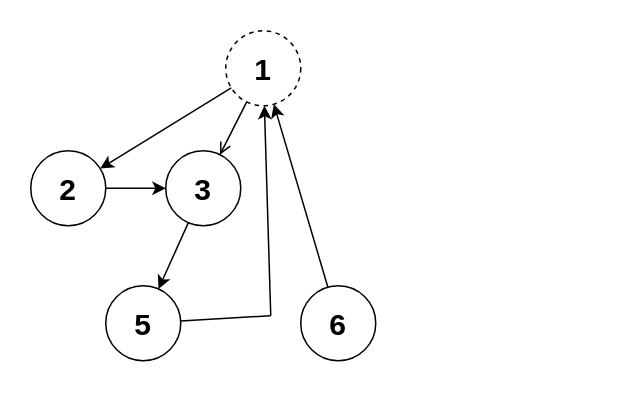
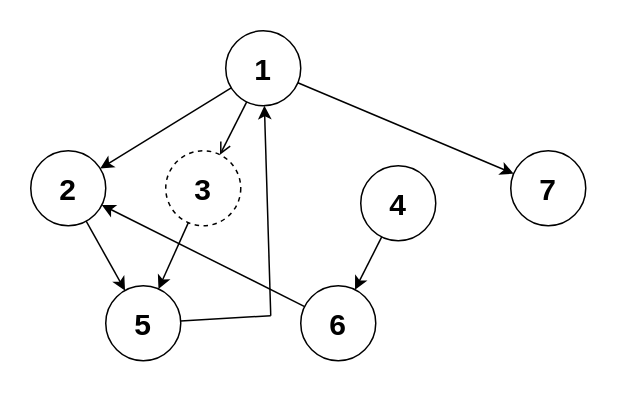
  <mxCell id="0" />
  <mxCell id="1" parent="0" />
- <mxCell id="2" value="&lt;font style=&quot;font-size: 20px&quot;&gt;&lt;b&gt;1&lt;/b&gt;&lt;/font&gt;" style="ellipse;whiteSpace=wrap;html=1;aspect=fixed;dashed=1;" vertex="1" parent="1"><mxGeometry x="150" y="20" width="50" height="50" as="geometry" /></mxCell>
+ <mxCell id="2" value="&lt;font style=&quot;font-size: 20px&quot;&gt;&lt;b&gt;1&lt;/b&gt;&lt;/font&gt;" style="ellipse;whiteSpace=wrap;html=1;aspect=fixed;" vertex="1" parent="1"><mxGeometry x="150" y="20" width="50" height="50" as="geometry" /></mxCell>
  <mxCell id="3" value="&lt;font style=&quot;font-size: 20px&quot;&gt;&lt;b&gt;2&lt;/b&gt;&lt;/font&gt;" style="ellipse;whiteSpace=wrap;html=1;aspect=fixed;" vertex="1" parent="1"><mxGeometry x="20" y="100" width="50" height="50" as="geometry" /></mxCell>
- <mxCell id="4" value="&lt;font style=&quot;font-size: 20px&quot;&gt;&lt;b&gt;3&lt;/b&gt;&lt;/font&gt;" style="ellipse;whiteSpace=wrap;html=1;aspect=fixed;" vertex="1" parent="1"><mxGeometry x="110" y="100" width="50" height="50" as="geometry" /></mxCell>
+ <mxCell id="4" value="&lt;font style=&quot;font-size: 20px&quot;&gt;&lt;b&gt;3&lt;/b&gt;&lt;/font&gt;" style="ellipse;whiteSpace=wrap;html=1;aspect=fixed;dashed=1;" vertex="1" parent="1"><mxGeometry x="110" y="100" width="50" height="50" as="geometry" /></mxCell>
  <mxCell id="5" value="&lt;font style=&quot;font-size: 20px&quot;&gt;&lt;b&gt;5&lt;/b&gt;&lt;/font&gt;" style="ellipse;whiteSpace=wrap;html=1;aspect=fixed;" vertex="1" parent="1"><mxGeometry x="70" y="190" width="50" height="50" as="geometry" /></mxCell>
  <mxCell id="6" value="" style="endArrow=classic;html=1;" edge="1" parent="1" source="2" target="3"><mxGeometry width="50" height="50" relative="1" as="geometry"><mxPoint x="190" y="150" as="sourcePoint" /><mxPoint x="240" y="100" as="targetPoint" /></mxGeometry></mxCell>
  <mxCell id="7" value="" style="endArrow=open;html=1;" edge="1" parent="1" source="2" target="4"><mxGeometry width="50" height="50" relative="1" as="geometry"><mxPoint x="190" y="150" as="sourcePoint" /><mxPoint x="240" y="100" as="targetPoint" /></mxGeometry></mxCell>
- <mxCell id="8" value="" style="endArrow=classic;html=1;" edge="1" parent="1" source="3" target="4"><mxGeometry width="50" height="50" relative="1" as="geometry"><mxPoint x="190" y="150" as="sourcePoint" /><mxPoint x="240" y="100" as="targetPoint" /></mxGeometry></mxCell>
+ <mxCell id="8" value="" style="endArrow=classic;html=1;" edge="1" parent="1" source="3" target="5"><mxGeometry width="50" height="50" relative="1" as="geometry"><mxPoint x="190" y="150" as="sourcePoint" /><mxPoint x="240" y="100" as="targetPoint" /></mxGeometry></mxCell>
  <mxCell id="9" value="" style="endArrow=classic;html=1;" edge="1" parent="1" source="4" target="5"><mxGeometry width="50" height="50" relative="1" as="geometry"><mxPoint x="190" y="150" as="sourcePoint" /><mxPoint x="240" y="100" as="targetPoint" /></mxGeometry></mxCell>
+ <mxCell id="10" value="&lt;font style=&quot;font-size: 20px&quot;&gt;&lt;b&gt;7&lt;/b&gt;&lt;/font&gt;" style="ellipse;whiteSpace=wrap;html=1;aspect=fixed;" vertex="1" parent="1"><mxGeometry x="340" y="100" width="50" height="50" as="geometry" /></mxCell>
+ <mxCell id="11" value="" style="endArrow=classic;html=1;" edge="1" parent="1" source="2" target="10"><mxGeometry width="50" height="50" relative="1" as="geometry"><mxPoint x="190" y="150" as="sourcePoint" /><mxPoint x="240" y="100" as="targetPoint" /></mxGeometry></mxCell>
  <mxCell id="12" value="" style="endArrow=none;html=1;" edge="1" parent="1" source="5"><mxGeometry width="50" height="50" relative="1" as="geometry"><mxPoint x="190" y="150" as="sourcePoint" /><mxPoint x="180" y="210" as="targetPoint" /></mxGeometry></mxCell>
  <mxCell id="13" value="" style="endArrow=classic;html=1;" edge="1" parent="1" target="2"><mxGeometry width="50" height="50" relative="1" as="geometry"><mxPoint x="180" y="210" as="sourcePoint" /><mxPoint x="240" y="100" as="targetPoint" /></mxGeometry></mxCell>
+ <mxCell id="14" value="&lt;font style=&quot;font-size: 20px&quot;&gt;&lt;b&gt;4&lt;/b&gt;&lt;/font&gt;" style="ellipse;whiteSpace=wrap;html=1;aspect=fixed;" vertex="1" parent="1"><mxGeometry x="240" y="110" width="50" height="50" as="geometry" /></mxCell>
  <mxCell id="15" value="&lt;font style=&quot;font-size: 20px&quot;&gt;&lt;b&gt;6&lt;/b&gt;&lt;/font&gt;" style="ellipse;whiteSpace=wrap;html=1;aspect=fixed;" vertex="1" parent="1"><mxGeometry x="200" y="190" width="50" height="50" as="geometry" /></mxCell>
- <mxCell id="17" value="" style="endArrow=classic;html=1;" edge="1" parent="1" source="15" target="2"><mxGeometry width="50" height="50" relative="1" as="geometry"><mxPoint x="210" y="170" as="sourcePoint" /><mxPoint x="260" y="120" as="targetPoint" /></mxGeometry></mxCell>
+ <mxCell id="16" value="" style="endArrow=classic;html=1;" edge="1" parent="1" source="14" target="15"><mxGeometry width="50" height="50" relative="1" as="geometry"><mxPoint x="210" y="170" as="sourcePoint" /><mxPoint x="260" y="120" as="targetPoint" /></mxGeometry></mxCell>
+ <mxCell id="17" value="" style="endArrow=classic;html=1;" edge="1" parent="1" source="15" target="3"><mxGeometry width="50" height="50" relative="1" as="geometry"><mxPoint x="210" y="170" as="sourcePoint" /><mxPoint x="260" y="120" as="targetPoint" /></mxGeometry></mxCell>
